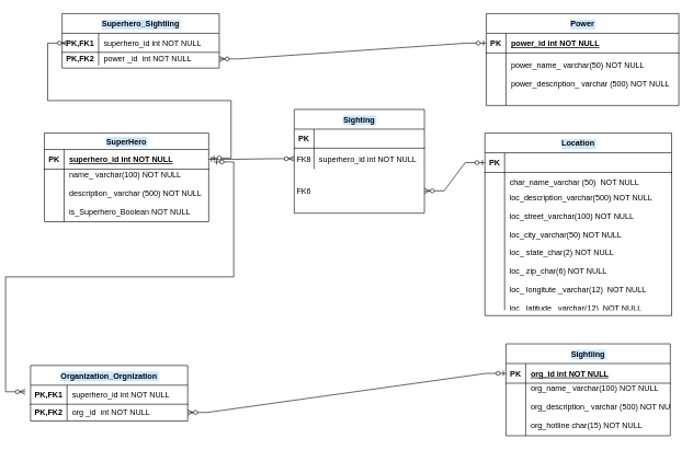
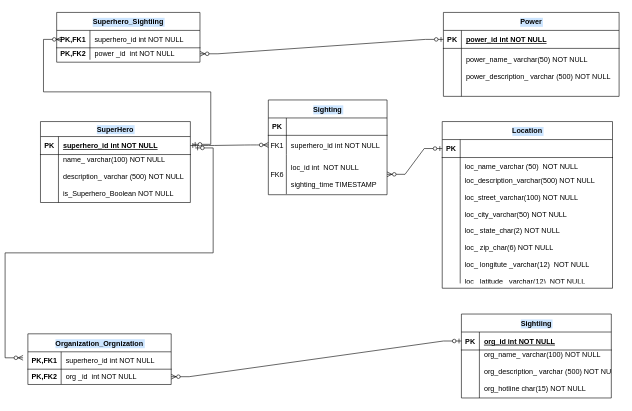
  <mxCell id="0" />
  <mxCell id="1" parent="0" />
  <mxCell id="2" value="" style="edgeStyle=entityRelationEdgeStyle;fontSize=12;html=1;endArrow=ERzeroToMany;startArrow=ERzeroToOne;rounded=0;entryX=1;entryY=0.5;entryDx=0;entryDy=0;" edge="1" parent="1" source="24" target="34"><mxGeometry width="100" height="100" relative="1" as="geometry"><mxPoint x="645" y="542" as="sourcePoint" /><mxPoint x="576" y="475" as="targetPoint" /></mxGeometry></mxCell>
  <mxCell id="3" value="" style="edgeStyle=entityRelationEdgeStyle;endArrow=ERzeroToMany;startArrow=ERone;endFill=1;startFill=0;" parent="1" source="52" target="7" edge="1"><mxGeometry width="100" height="100" relative="1" as="geometry"><mxPoint x="583" y="815" as="sourcePoint" /><mxPoint x="683" y="715" as="targetPoint" /></mxGeometry></mxCell>
  <mxCell id="4" value="Sighting" style="shape=table;startSize=30;container=1;collapsible=1;childLayout=tableLayout;fixedRows=1;rowLines=0;fontStyle=1;align=center;resizeLast=1;labelBackgroundColor=#CCE5FF;" parent="1" vertex="1"><mxGeometry x="429" y="166" width="198" height="158" as="geometry" /></mxCell>
  <mxCell id="5" value="" style="shape=partialRectangle;collapsible=0;dropTarget=0;pointerEvents=0;fillColor=none;points=[[0,0.5],[1,0.5]];portConstraint=eastwest;top=0;left=0;right=0;bottom=1;" parent="4" vertex="1"><mxGeometry y="30" width="198" height="29" as="geometry" /></mxCell>
  <mxCell id="6" value="PK" style="shape=partialRectangle;overflow=hidden;connectable=0;fillColor=none;top=0;left=0;bottom=0;right=0;fontStyle=1;" parent="5" vertex="1"><mxGeometry width="30.067" height="29" as="geometry"><mxRectangle width="30.067" height="29" as="alternateBounds" /></mxGeometry></mxCell>
  <mxCell id="7" value="" style="shape=partialRectangle;collapsible=0;dropTarget=0;pointerEvents=0;fillColor=none;points=[[0,0.5],[1,0.5]];portConstraint=eastwest;top=0;left=0;right=0;bottom=0;" parent="4" vertex="1"><mxGeometry y="59" width="198" height="32" as="geometry" /></mxCell>
- <mxCell id="8" value="FK8" style="shape=partialRectangle;overflow=hidden;connectable=0;fillColor=none;top=0;left=0;bottom=0;right=0;" parent="7" vertex="1"><mxGeometry width="30.067" height="32" as="geometry"><mxRectangle width="30.067" height="32" as="alternateBounds" /></mxGeometry></mxCell>
+ <mxCell id="8" value="FK1" style="shape=partialRectangle;overflow=hidden;connectable=0;fillColor=none;top=0;left=0;bottom=0;right=0;" parent="7" vertex="1"><mxGeometry width="30.067" height="32" as="geometry"><mxRectangle width="30.067" height="32" as="alternateBounds" /></mxGeometry></mxCell>
  <mxCell id="9" value="superhero_id int NOT NULL" style="shape=partialRectangle;overflow=hidden;connectable=0;fillColor=none;top=0;left=0;bottom=0;right=0;align=left;spacingLeft=6;" parent="7" vertex="1"><mxGeometry x="30.067" width="167.933" height="32" as="geometry"><mxRectangle width="167.933" height="32" as="alternateBounds" /></mxGeometry></mxCell>
  <mxCell id="10" value="" style="shape=partialRectangle;collapsible=0;dropTarget=0;pointerEvents=0;fillColor=none;points=[[0,0.5],[1,0.5]];portConstraint=eastwest;top=0;left=0;right=0;bottom=0;" parent="4" vertex="1"><mxGeometry y="91" width="198" height="66" as="geometry" /></mxCell>
  <mxCell id="11" value="FK6" style="shape=partialRectangle;overflow=hidden;connectable=0;fillColor=none;top=0;left=0;bottom=0;right=0;spacing=0;" parent="10" vertex="1"><mxGeometry width="30.067" height="66" as="geometry"><mxRectangle width="30.067" height="66" as="alternateBounds" /></mxGeometry></mxCell>
+ <mxCell id="12" value="&#10;loc_id int  NOT NULL&#10;&#10;sighting_time TIMESTAMP &#10;&#10; " style="shape=partialRectangle;overflow=hidden;connectable=0;fillColor=none;top=0;left=0;bottom=0;right=0;align=left;spacingLeft=6;" parent="10" vertex="1"><mxGeometry x="30.067" width="167.933" height="66" as="geometry"><mxRectangle width="167.933" height="66" as="alternateBounds" /></mxGeometry></mxCell>
  <mxCell id="13" value="Location" style="shape=table;startSize=30;container=1;collapsible=1;childLayout=tableLayout;fixedRows=1;rowLines=0;fontStyle=1;align=center;resizeLast=1;labelBackgroundColor=#CCE5FF;" parent="1" vertex="1"><mxGeometry x="719" y="202" width="284" height="278" as="geometry" /></mxCell>
  <mxCell id="14" value="" style="shape=partialRectangle;collapsible=0;dropTarget=0;pointerEvents=0;fillColor=none;points=[[0,0.5],[1,0.5]];portConstraint=eastwest;top=0;left=0;right=0;bottom=1;" parent="13" vertex="1"><mxGeometry y="30" width="284" height="30" as="geometry" /></mxCell>
  <mxCell id="15" value="PK" style="shape=partialRectangle;overflow=hidden;connectable=0;fillColor=none;top=0;left=0;bottom=0;right=0;fontStyle=1;" parent="14" vertex="1"><mxGeometry width="30" height="30" as="geometry"><mxRectangle width="30" height="30" as="alternateBounds" /></mxGeometry></mxCell>
  <mxCell id="16" value="" style="shape=partialRectangle;collapsible=0;dropTarget=0;pointerEvents=0;fillColor=none;points=[[0,0.5],[1,0.5]];portConstraint=eastwest;top=0;left=0;right=0;bottom=0;" parent="13" vertex="1"><mxGeometry y="60" width="284" height="30" as="geometry" /></mxCell>
  <mxCell id="17" value="" style="shape=partialRectangle;overflow=hidden;connectable=0;fillColor=none;top=0;left=0;bottom=0;right=0;" parent="16" vertex="1"><mxGeometry width="30" height="30" as="geometry"><mxRectangle width="30" height="30" as="alternateBounds" /></mxGeometry></mxCell>
- <mxCell id="18" value="char_name_varchar (50)  NOT NULL" style="shape=partialRectangle;overflow=hidden;connectable=0;fillColor=none;top=0;left=0;bottom=0;right=0;align=left;spacingLeft=6;" parent="16" vertex="1"><mxGeometry x="30" width="254" height="30" as="geometry"><mxRectangle width="254" height="30" as="alternateBounds" /></mxGeometry></mxCell>
+ <mxCell id="18" value="loc_name_varchar (50)  NOT NULL" style="shape=partialRectangle;overflow=hidden;connectable=0;fillColor=none;top=0;left=0;bottom=0;right=0;align=left;spacingLeft=6;" parent="16" vertex="1"><mxGeometry x="30" width="254" height="30" as="geometry"><mxRectangle width="254" height="30" as="alternateBounds" /></mxGeometry></mxCell>
  <mxCell id="19" value="" style="shape=partialRectangle;collapsible=0;dropTarget=0;pointerEvents=0;fillColor=none;points=[[0,0.5],[1,0.5]];portConstraint=eastwest;top=0;left=0;right=0;bottom=0;" parent="13" vertex="1"><mxGeometry y="90" width="284" height="180" as="geometry" /></mxCell>
  <mxCell id="20" value="" style="shape=partialRectangle;overflow=hidden;connectable=0;fillColor=none;top=0;left=0;bottom=0;right=0;" parent="19" vertex="1"><mxGeometry width="30" height="180" as="geometry"><mxRectangle width="30" height="180" as="alternateBounds" /></mxGeometry></mxCell>
  <mxCell id="21" value="loc_description_varchar(500) NOT NULL&#10;&#10;loc_street_varchar(100) NOT NULL&#10;&#10;loc_city_varchar(50) NOT NULL&#10;&#10;loc_ state_char(2) NOT NULL&#10;&#10;loc_ zip_char(6) NOT NULL&#10;&#10;loc_ longitute _varchar(12)  NOT NULL&#10;&#10;loc_ latitude _varchar(12)  NOT NULL&#10;" style="shape=partialRectangle;overflow=hidden;connectable=0;fillColor=none;top=0;left=0;bottom=0;right=0;align=left;spacingLeft=6;" parent="19" vertex="1"><mxGeometry x="30" width="254" height="180" as="geometry"><mxRectangle width="254" height="180" as="alternateBounds" /></mxGeometry></mxCell>
  <mxCell id="22" value="" style="shape=partialRectangle;overflow=hidden;connectable=0;fillColor=none;top=0;left=0;bottom=0;right=0;align=left;spacingLeft=6;" vertex="1" parent="1"><mxGeometry x="597" y="498" width="217" height="25" as="geometry"><mxRectangle width="220" height="30" as="alternateBounds" /></mxGeometry></mxCell>
  <mxCell id="23" value="Sightiing" style="shape=table;startSize=30;container=1;collapsible=1;childLayout=tableLayout;fixedRows=1;rowLines=0;fontStyle=1;align=center;resizeLast=1;labelBackgroundColor=#CCE5FF;" vertex="1" parent="1"><mxGeometry x="751" y="523" width="250" height="140" as="geometry" /></mxCell>
  <mxCell id="24" value="" style="shape=partialRectangle;collapsible=0;dropTarget=0;pointerEvents=0;fillColor=none;points=[[0,0.5],[1,0.5]];portConstraint=eastwest;top=0;left=0;right=0;bottom=1;" vertex="1" parent="23"><mxGeometry y="30" width="250" height="30" as="geometry" /></mxCell>
  <mxCell id="25" value="PK" style="shape=partialRectangle;overflow=hidden;connectable=0;fillColor=none;top=0;left=0;bottom=0;right=0;fontStyle=1;" vertex="1" parent="24"><mxGeometry width="30" height="30" as="geometry"><mxRectangle width="30" height="30" as="alternateBounds" /></mxGeometry></mxCell>
  <mxCell id="26" value="org_id int NOT NULL " style="shape=partialRectangle;overflow=hidden;connectable=0;fillColor=none;top=0;left=0;bottom=0;right=0;align=left;spacingLeft=6;fontStyle=5;" vertex="1" parent="24"><mxGeometry x="30" width="220" height="30" as="geometry"><mxRectangle width="220" height="30" as="alternateBounds" /></mxGeometry></mxCell>
  <mxCell id="27" value="" style="shape=partialRectangle;collapsible=0;dropTarget=0;pointerEvents=0;fillColor=none;points=[[0,0.5],[1,0.5]];portConstraint=eastwest;top=0;left=0;right=0;bottom=0;" vertex="1" parent="23"><mxGeometry y="60" width="250" height="80" as="geometry" /></mxCell>
  <mxCell id="28" value="" style="shape=partialRectangle;overflow=hidden;connectable=0;fillColor=none;top=0;left=0;bottom=0;right=0;" vertex="1" parent="27"><mxGeometry width="30" height="80" as="geometry"><mxRectangle width="30" height="80" as="alternateBounds" /></mxGeometry></mxCell>
  <mxCell id="29" value="org_name_ varchar(100) NOT NULL&#10;&#10;org_description_ varchar (500) NOT NULL&#10;&#10;org_hotline char(15) NOT NULL&#10;" style="shape=partialRectangle;overflow=hidden;connectable=0;fillColor=none;top=0;left=0;bottom=0;right=0;align=left;spacingLeft=6;" vertex="1" parent="27"><mxGeometry x="30" width="220" height="80" as="geometry"><mxRectangle width="220" height="80" as="alternateBounds" /></mxGeometry></mxCell>
  <mxCell id="30" value="Organization_Orgnization" style="shape=table;startSize=30;container=1;collapsible=1;childLayout=tableLayout;fixedRows=1;rowLines=0;fontStyle=1;align=center;resizeLast=1;labelBackgroundColor=#CCE5FF;" vertex="1" parent="1"><mxGeometry x="28" y="556" width="239" height="84.5" as="geometry" /></mxCell>
  <mxCell id="31" value="" style="shape=partialRectangle;collapsible=0;dropTarget=0;pointerEvents=0;fillColor=none;points=[[0,0.5],[1,0.5]];portConstraint=eastwest;top=0;left=0;right=0;bottom=1;" vertex="1" parent="30"><mxGeometry y="30" width="239" height="29" as="geometry" /></mxCell>
  <mxCell id="32" value="PK,FK1" style="shape=partialRectangle;overflow=hidden;connectable=0;fillColor=none;top=0;left=0;bottom=0;right=0;fontStyle=1;" vertex="1" parent="31"><mxGeometry width="55.5" height="29" as="geometry"><mxRectangle width="55.5" height="29" as="alternateBounds" /></mxGeometry></mxCell>
  <mxCell id="33" value="superhero_id int NOT NULL " style="shape=partialRectangle;overflow=hidden;connectable=0;fillColor=none;top=0;left=0;bottom=0;right=0;align=left;spacingLeft=6;fontStyle=0;" vertex="1" parent="31"><mxGeometry x="55.5" width="183.5" height="29" as="geometry"><mxRectangle width="183.5" height="29" as="alternateBounds" /></mxGeometry></mxCell>
  <mxCell id="34" value="" style="shape=partialRectangle;collapsible=0;dropTarget=0;pointerEvents=0;fillColor=none;points=[[0,0.5],[1,0.5]];portConstraint=eastwest;top=0;left=0;right=0;bottom=0;" vertex="1" parent="30"><mxGeometry y="59" width="239" height="25" as="geometry" /></mxCell>
  <mxCell id="35" value="PK,FK2" style="shape=partialRectangle;overflow=hidden;connectable=0;fillColor=none;top=0;left=0;bottom=0;right=0;fontStyle=1" vertex="1" parent="34"><mxGeometry width="55.5" height="25" as="geometry"><mxRectangle width="55.5" height="25" as="alternateBounds" /></mxGeometry></mxCell>
  <mxCell id="36" value="org _id  int NOT NULL" style="shape=partialRectangle;overflow=hidden;connectable=0;fillColor=none;top=0;left=0;bottom=0;right=0;align=left;spacingLeft=6;" vertex="1" parent="34"><mxGeometry x="55.5" width="183.5" height="25" as="geometry"><mxRectangle width="183.5" height="25" as="alternateBounds" /></mxGeometry></mxCell>
  <mxCell id="37" value="Superhero_Sightiing" style="shape=table;startSize=30;container=1;collapsible=1;childLayout=tableLayout;fixedRows=1;rowLines=0;fontStyle=1;align=center;resizeLast=1;labelBackgroundColor=#CCE5FF;" vertex="1" parent="1"><mxGeometry x="76" y="20" width="239" height="83" as="geometry" /></mxCell>
  <mxCell id="38" value="" style="shape=partialRectangle;collapsible=0;dropTarget=0;pointerEvents=0;fillColor=none;points=[[0,0.5],[1,0.5]];portConstraint=eastwest;top=0;left=0;right=0;bottom=1;" vertex="1" parent="37"><mxGeometry y="30" width="239" height="29" as="geometry" /></mxCell>
  <mxCell id="39" value="PK,FK1" style="shape=partialRectangle;overflow=hidden;connectable=0;fillColor=none;top=0;left=0;bottom=0;right=0;fontStyle=1;" vertex="1" parent="38"><mxGeometry width="55.5" height="29" as="geometry"><mxRectangle width="55.5" height="29" as="alternateBounds" /></mxGeometry></mxCell>
  <mxCell id="40" value="superhero_id int NOT NULL " style="shape=partialRectangle;overflow=hidden;connectable=0;fillColor=none;top=0;left=0;bottom=0;right=0;align=left;spacingLeft=6;fontStyle=0;" vertex="1" parent="38"><mxGeometry x="55.5" width="183.5" height="29" as="geometry"><mxRectangle width="183.5" height="29" as="alternateBounds" /></mxGeometry></mxCell>
  <mxCell id="41" value="" style="shape=partialRectangle;collapsible=0;dropTarget=0;pointerEvents=0;fillColor=none;points=[[0,0.5],[1,0.5]];portConstraint=eastwest;top=0;left=0;right=0;bottom=0;" vertex="1" parent="37"><mxGeometry y="59" width="239" height="20" as="geometry" /></mxCell>
  <mxCell id="42" value="PK,FK2" style="shape=partialRectangle;overflow=hidden;connectable=0;fillColor=none;top=0;left=0;bottom=0;right=0;fontStyle=1" vertex="1" parent="41"><mxGeometry width="55.5" height="20" as="geometry"><mxRectangle width="55.5" height="20" as="alternateBounds" /></mxGeometry></mxCell>
  <mxCell id="43" value="power _id  int NOT NULL" style="shape=partialRectangle;overflow=hidden;connectable=0;fillColor=none;top=0;left=0;bottom=0;right=0;align=left;spacingLeft=6;" vertex="1" parent="41"><mxGeometry x="55.5" width="183.5" height="20" as="geometry"><mxRectangle width="183.5" height="20" as="alternateBounds" /></mxGeometry></mxCell>
  <mxCell id="44" value="Power" style="shape=table;startSize=30;container=1;collapsible=1;childLayout=tableLayout;fixedRows=1;rowLines=0;fontStyle=1;align=center;resizeLast=1;labelBackgroundColor=#CCE5FF;" vertex="1" parent="1"><mxGeometry x="721" y="20" width="293" height="140" as="geometry" /></mxCell>
  <mxCell id="45" value="" style="shape=partialRectangle;collapsible=0;dropTarget=0;pointerEvents=0;fillColor=none;points=[[0,0.5],[1,0.5]];portConstraint=eastwest;top=0;left=0;right=0;bottom=1;" vertex="1" parent="44"><mxGeometry y="30" width="293" height="30" as="geometry" /></mxCell>
  <mxCell id="46" value="PK" style="shape=partialRectangle;overflow=hidden;connectable=0;fillColor=none;top=0;left=0;bottom=0;right=0;fontStyle=1;" vertex="1" parent="45"><mxGeometry width="30" height="30" as="geometry"><mxRectangle width="30" height="30" as="alternateBounds" /></mxGeometry></mxCell>
  <mxCell id="47" value="power_id int NOT NULL " style="shape=partialRectangle;overflow=hidden;connectable=0;fillColor=none;top=0;left=0;bottom=0;right=0;align=left;spacingLeft=6;fontStyle=5;" vertex="1" parent="45"><mxGeometry x="30" width="263" height="30" as="geometry"><mxRectangle width="263" height="30" as="alternateBounds" /></mxGeometry></mxCell>
  <mxCell id="48" value="" style="shape=partialRectangle;collapsible=0;dropTarget=0;pointerEvents=0;fillColor=none;points=[[0,0.5],[1,0.5]];portConstraint=eastwest;top=0;left=0;right=0;bottom=0;" vertex="1" parent="44"><mxGeometry y="60" width="293" height="80" as="geometry" /></mxCell>
  <mxCell id="49" value="" style="shape=partialRectangle;overflow=hidden;connectable=0;fillColor=none;top=0;left=0;bottom=0;right=0;" vertex="1" parent="48"><mxGeometry width="30" height="80" as="geometry"><mxRectangle width="30" height="80" as="alternateBounds" /></mxGeometry></mxCell>
  <mxCell id="50" value="power_name_ varchar(50) NOT NULL&#10;&#10;power_description_ varchar (500) NOT NULL&#10;" style="shape=partialRectangle;overflow=hidden;connectable=0;fillColor=none;top=0;left=0;bottom=0;right=0;align=left;spacingLeft=6;" vertex="1" parent="48"><mxGeometry x="30" width="263" height="80" as="geometry"><mxRectangle width="263" height="80" as="alternateBounds" /></mxGeometry></mxCell>
  <mxCell id="51" value="SuperHero" style="shape=table;startSize=25;container=1;collapsible=1;childLayout=tableLayout;fixedRows=1;rowLines=0;fontStyle=1;align=center;resizeLast=1;labelBackgroundColor=#CCE5FF;" parent="1" vertex="1"><mxGeometry x="49" y="202" width="250" height="135" as="geometry" /></mxCell>
  <mxCell id="52" value="" style="shape=partialRectangle;collapsible=0;dropTarget=0;pointerEvents=0;fillColor=none;points=[[0,0.5],[1,0.5]];portConstraint=eastwest;top=0;left=0;right=0;bottom=1;" parent="51" vertex="1"><mxGeometry y="25" width="250" height="30" as="geometry" /></mxCell>
  <mxCell id="53" value="PK" style="shape=partialRectangle;overflow=hidden;connectable=0;fillColor=none;top=0;left=0;bottom=0;right=0;fontStyle=1;" parent="52" vertex="1"><mxGeometry width="30" height="30" as="geometry"><mxRectangle width="30" height="30" as="alternateBounds" /></mxGeometry></mxCell>
  <mxCell id="54" value="superhero_id int NOT NULL " style="shape=partialRectangle;overflow=hidden;connectable=0;fillColor=none;top=0;left=0;bottom=0;right=0;align=left;spacingLeft=6;fontStyle=5;" parent="52" vertex="1"><mxGeometry x="30" width="220" height="30" as="geometry"><mxRectangle width="220" height="30" as="alternateBounds" /></mxGeometry></mxCell>
  <mxCell id="55" value="" style="shape=partialRectangle;collapsible=0;dropTarget=0;pointerEvents=0;fillColor=none;points=[[0,0.5],[1,0.5]];portConstraint=eastwest;top=0;left=0;right=0;bottom=0;" parent="51" vertex="1"><mxGeometry y="55" width="250" height="80" as="geometry" /></mxCell>
  <mxCell id="56" value="" style="shape=partialRectangle;overflow=hidden;connectable=0;fillColor=none;top=0;left=0;bottom=0;right=0;" parent="55" vertex="1"><mxGeometry width="30" height="80" as="geometry"><mxRectangle width="30" height="80" as="alternateBounds" /></mxGeometry></mxCell>
  <mxCell id="57" value="name_ varchar(100) NOT NULL&#10;&#10;description_ varchar (500) NOT NULL&#10;&#10;is_Superhero_Boolean NOT NULL&#10;" style="shape=partialRectangle;overflow=hidden;connectable=0;fillColor=none;top=0;left=0;bottom=0;right=0;align=left;spacingLeft=6;" parent="55" vertex="1"><mxGeometry x="30" width="220" height="80" as="geometry"><mxRectangle width="220" height="80" as="alternateBounds" /></mxGeometry></mxCell>
  <mxCell id="58" value="" style="edgeStyle=entityRelationEdgeStyle;fontSize=12;html=1;endArrow=ERzeroToMany;startArrow=ERzeroToOne;rounded=0;" edge="1" parent="1"><mxGeometry width="100" height="100" relative="1" as="geometry"><mxPoint x="307" y="246" as="sourcePoint" /><mxPoint x="20" y="596" as="targetPoint" /></mxGeometry></mxCell>
  <mxCell id="59" value="" style="edgeStyle=entityRelationEdgeStyle;fontSize=12;html=1;endArrow=ERzeroToMany;startArrow=ERzeroToOne;rounded=0;" edge="1" parent="1"><mxGeometry width="100" height="100" relative="1" as="geometry"><mxPoint x="303" y="240" as="sourcePoint" /><mxPoint x="84" y="65" as="targetPoint" /></mxGeometry></mxCell>
  <mxCell id="60" value="" style="edgeStyle=entityRelationEdgeStyle;fontSize=12;html=1;endArrow=ERzeroToMany;startArrow=ERzeroToOne;rounded=0;" edge="1" parent="1" source="14" target="10"><mxGeometry width="100" height="100" relative="1" as="geometry"><mxPoint x="558" y="442" as="sourcePoint" /><mxPoint x="588" y="278" as="targetPoint" /></mxGeometry></mxCell>
  <mxCell id="61" value="" style="edgeStyle=entityRelationEdgeStyle;fontSize=12;html=1;endArrow=ERzeroToMany;startArrow=ERzeroToOne;rounded=0;entryX=1;entryY=0.5;entryDx=0;entryDy=0;exitX=0;exitY=0.5;exitDx=0;exitDy=0;" edge="1" parent="1" source="45" target="41"><mxGeometry width="100" height="100" relative="1" as="geometry"><mxPoint x="605" y="74" as="sourcePoint" /><mxPoint x="538" y="135" as="targetPoint" /></mxGeometry></mxCell>
